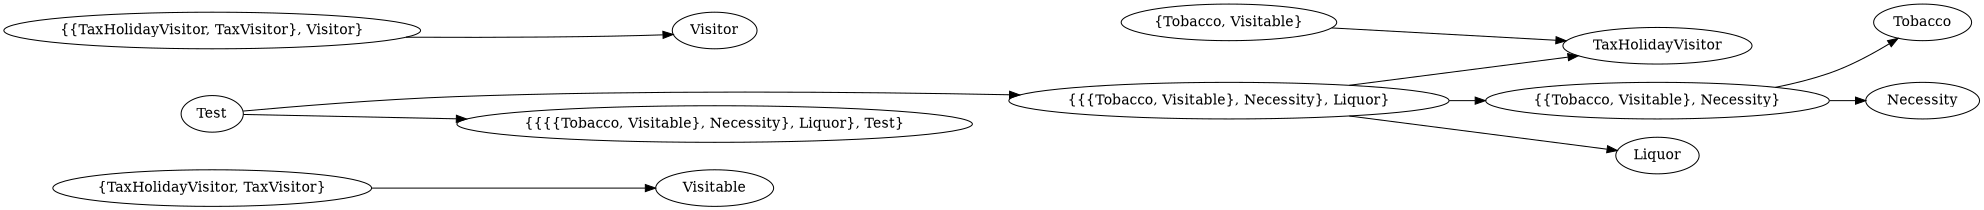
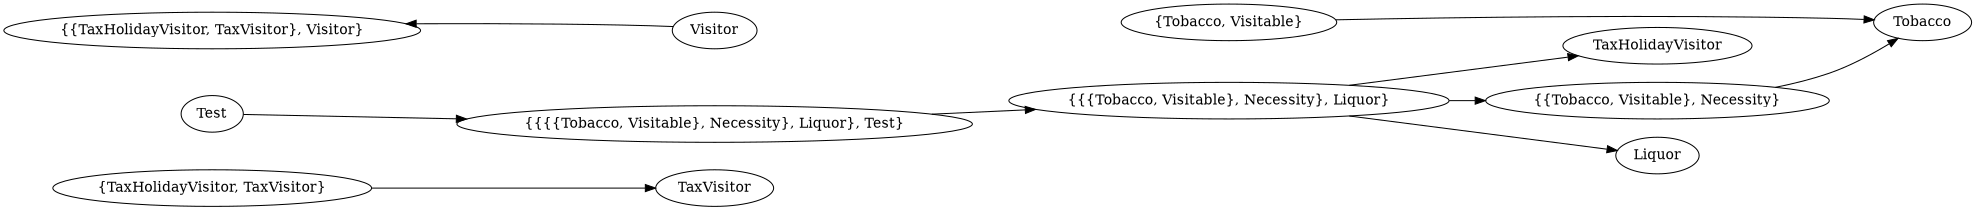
  digraph {
    rankdir=LR
    "{TaxHolidayVisitor, TaxVisitor}"
-   TaxVisitor [label=Visitable]
+   TaxVisitor
    "{Tobacco, Visitable}"
    Tobacco
    "{{Tobacco, Visitable}, Necessity}"
-   Necessity
    "{{{Tobacco, Visitable}, Necessity}, Liquor}"
    TaxHolidayVisitor
    Liquor
    "{{{{Tobacco, Visitable}, Necessity}, Liquor}, Test}"
    Test
    "{{TaxHolidayVisitor, TaxVisitor}, Visitor}"
    Visitor
    "{TaxHolidayVisitor, TaxVisitor}" -> TaxVisitor
-   "{Tobacco, Visitable}" -> TaxHolidayVisitor
+   "{Tobacco, Visitable}" -> Tobacco
    "{{Tobacco, Visitable}, Necessity}" -> Tobacco
-   "{{Tobacco, Visitable}, Necessity}" -> Necessity
    "{{{Tobacco, Visitable}, Necessity}, Liquor}" -> "{{Tobacco, Visitable}, Necessity}"
    "{{{Tobacco, Visitable}, Necessity}, Liquor}" -> TaxHolidayVisitor
    "{{{Tobacco, Visitable}, Necessity}, Liquor}" -> Liquor
-   Test -> "{{{Tobacco, Visitable}, Necessity}, Liquor}"
+   "{{{{Tobacco, Visitable}, Necessity}, Liquor}, Test}" -> "{{{Tobacco, Visitable}, Necessity}, Liquor}"
    Test -> "{{{{Tobacco, Visitable}, Necessity}, Liquor}, Test}"
-   "{{TaxHolidayVisitor, TaxVisitor}, Visitor}" -> Visitor
+   Visitor -> "{{TaxHolidayVisitor, TaxVisitor}, Visitor}"
  }
